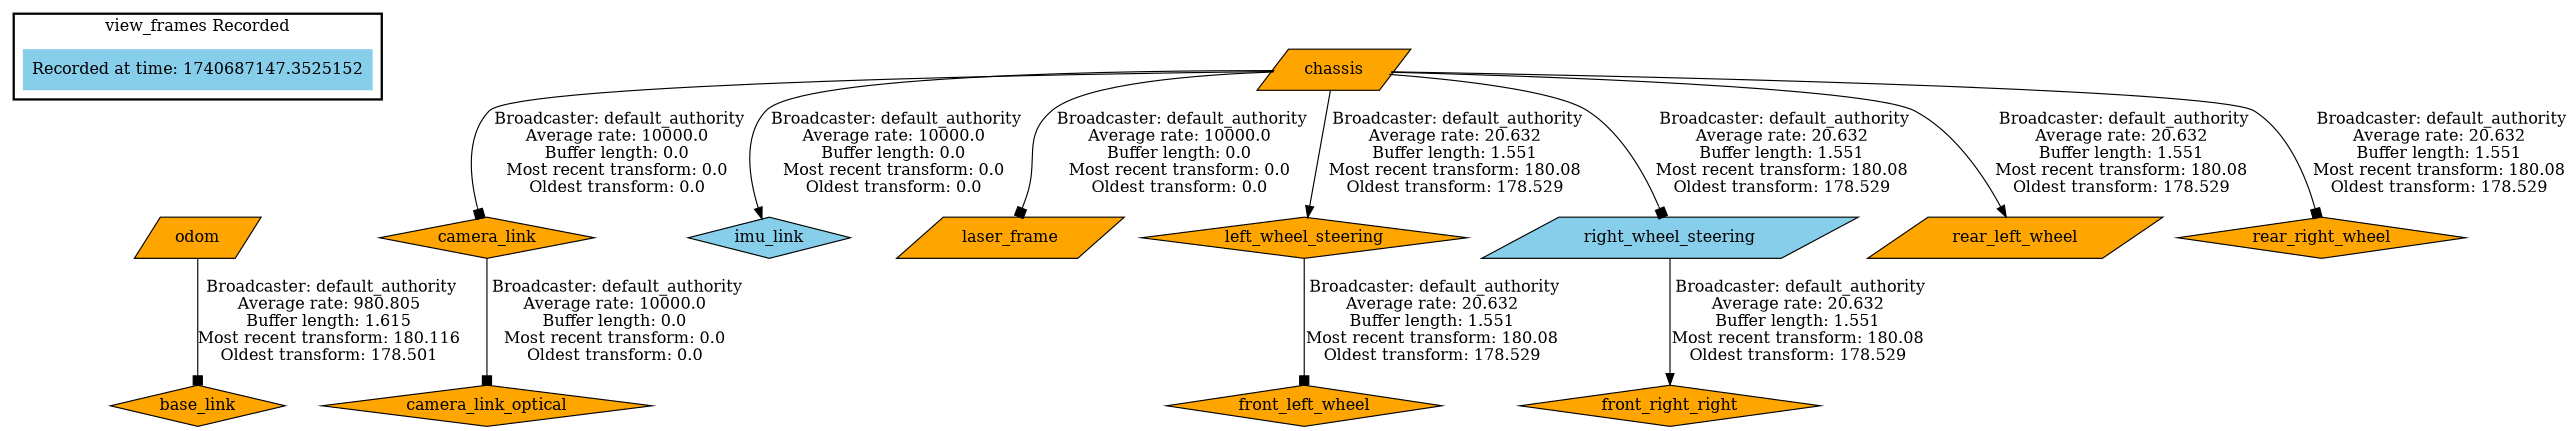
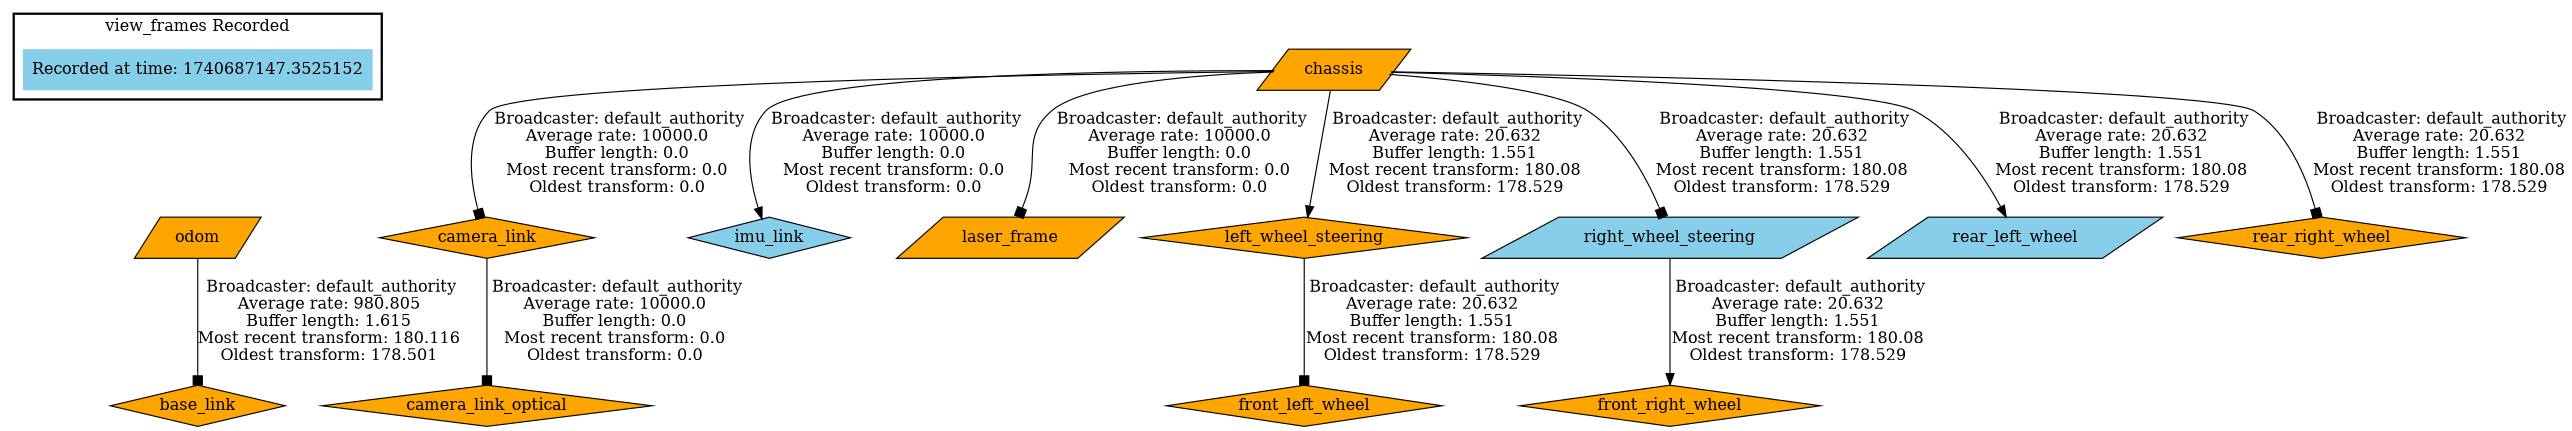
  digraph {
    node [fillcolor=orange shape=diamond style=filled]
    edge [arrowhead=box]
    "Recorded at time: 1740687147.3525152" [fillcolor=skyblue shape=plaintext]
    odom [shape=parallelogram]
    base_link
    chassis [shape=parallelogram]
    camera_link
    imu_link [fillcolor=skyblue]
    laser_frame [shape=parallelogram]
    left_wheel_steering
    right_wheel_steering [fillcolor=skyblue shape=parallelogram]
-   rear_left_wheel [shape=parallelogram]
+   rear_left_wheel [fillcolor=skyblue shape=parallelogram]
    rear_right_wheel
    camera_link_optical
    front_left_wheel
-   front_right_wheel [label=front_right_right]
+   front_right_wheel
    subgraph cluster_1 {
      color=black
      label="view_frames Recorded"
      style=bold
      "Recorded at time: 1740687147.3525152"
    }
    "Recorded at time: 1740687147.3525152" -> odom [style=invis arrowhead=""]
    odom -> base_link [label=" Broadcaster: default_authority\nAverage rate: 980.805\nBuffer length: 1.615\nMost recent transform: 180.116\nOldest transform: 178.501\n"]
    chassis -> camera_link [label=" Broadcaster: default_authority\nAverage rate: 10000.0\nBuffer length: 0.0\nMost recent transform: 0.0\nOldest transform: 0.0\n"]
    chassis -> imu_link [arrowhead=normal label=" Broadcaster: default_authority\nAverage rate: 10000.0\nBuffer length: 0.0\nMost recent transform: 0.0\nOldest transform: 0.0\n"]
    chassis -> laser_frame [label=" Broadcaster: default_authority\nAverage rate: 10000.0\nBuffer length: 0.0\nMost recent transform: 0.0\nOldest transform: 0.0\n"]
    chassis -> left_wheel_steering [arrowhead=normal label=" Broadcaster: default_authority\nAverage rate: 20.632\nBuffer length: 1.551\nMost recent transform: 180.08\nOldest transform: 178.529\n"]
    chassis -> right_wheel_steering [label=" Broadcaster: default_authority\nAverage rate: 20.632\nBuffer length: 1.551\nMost recent transform: 180.08\nOldest transform: 178.529\n"]
    chassis -> rear_left_wheel [arrowhead=normal label=" Broadcaster: default_authority\nAverage rate: 20.632\nBuffer length: 1.551\nMost recent transform: 180.08\nOldest transform: 178.529\n"]
    chassis -> rear_right_wheel [label=" Broadcaster: default_authority\nAverage rate: 20.632\nBuffer length: 1.551\nMost recent transform: 180.08\nOldest transform: 178.529\n"]
    camera_link -> camera_link_optical [label=" Broadcaster: default_authority\nAverage rate: 10000.0\nBuffer length: 0.0\nMost recent transform: 0.0\nOldest transform: 0.0\n"]
    left_wheel_steering -> front_left_wheel [label=" Broadcaster: default_authority\nAverage rate: 20.632\nBuffer length: 1.551\nMost recent transform: 180.08\nOldest transform: 178.529\n"]
    right_wheel_steering -> front_right_wheel [arrowhead=normal label=" Broadcaster: default_authority\nAverage rate: 20.632\nBuffer length: 1.551\nMost recent transform: 180.08\nOldest transform: 178.529\n"]
  }
